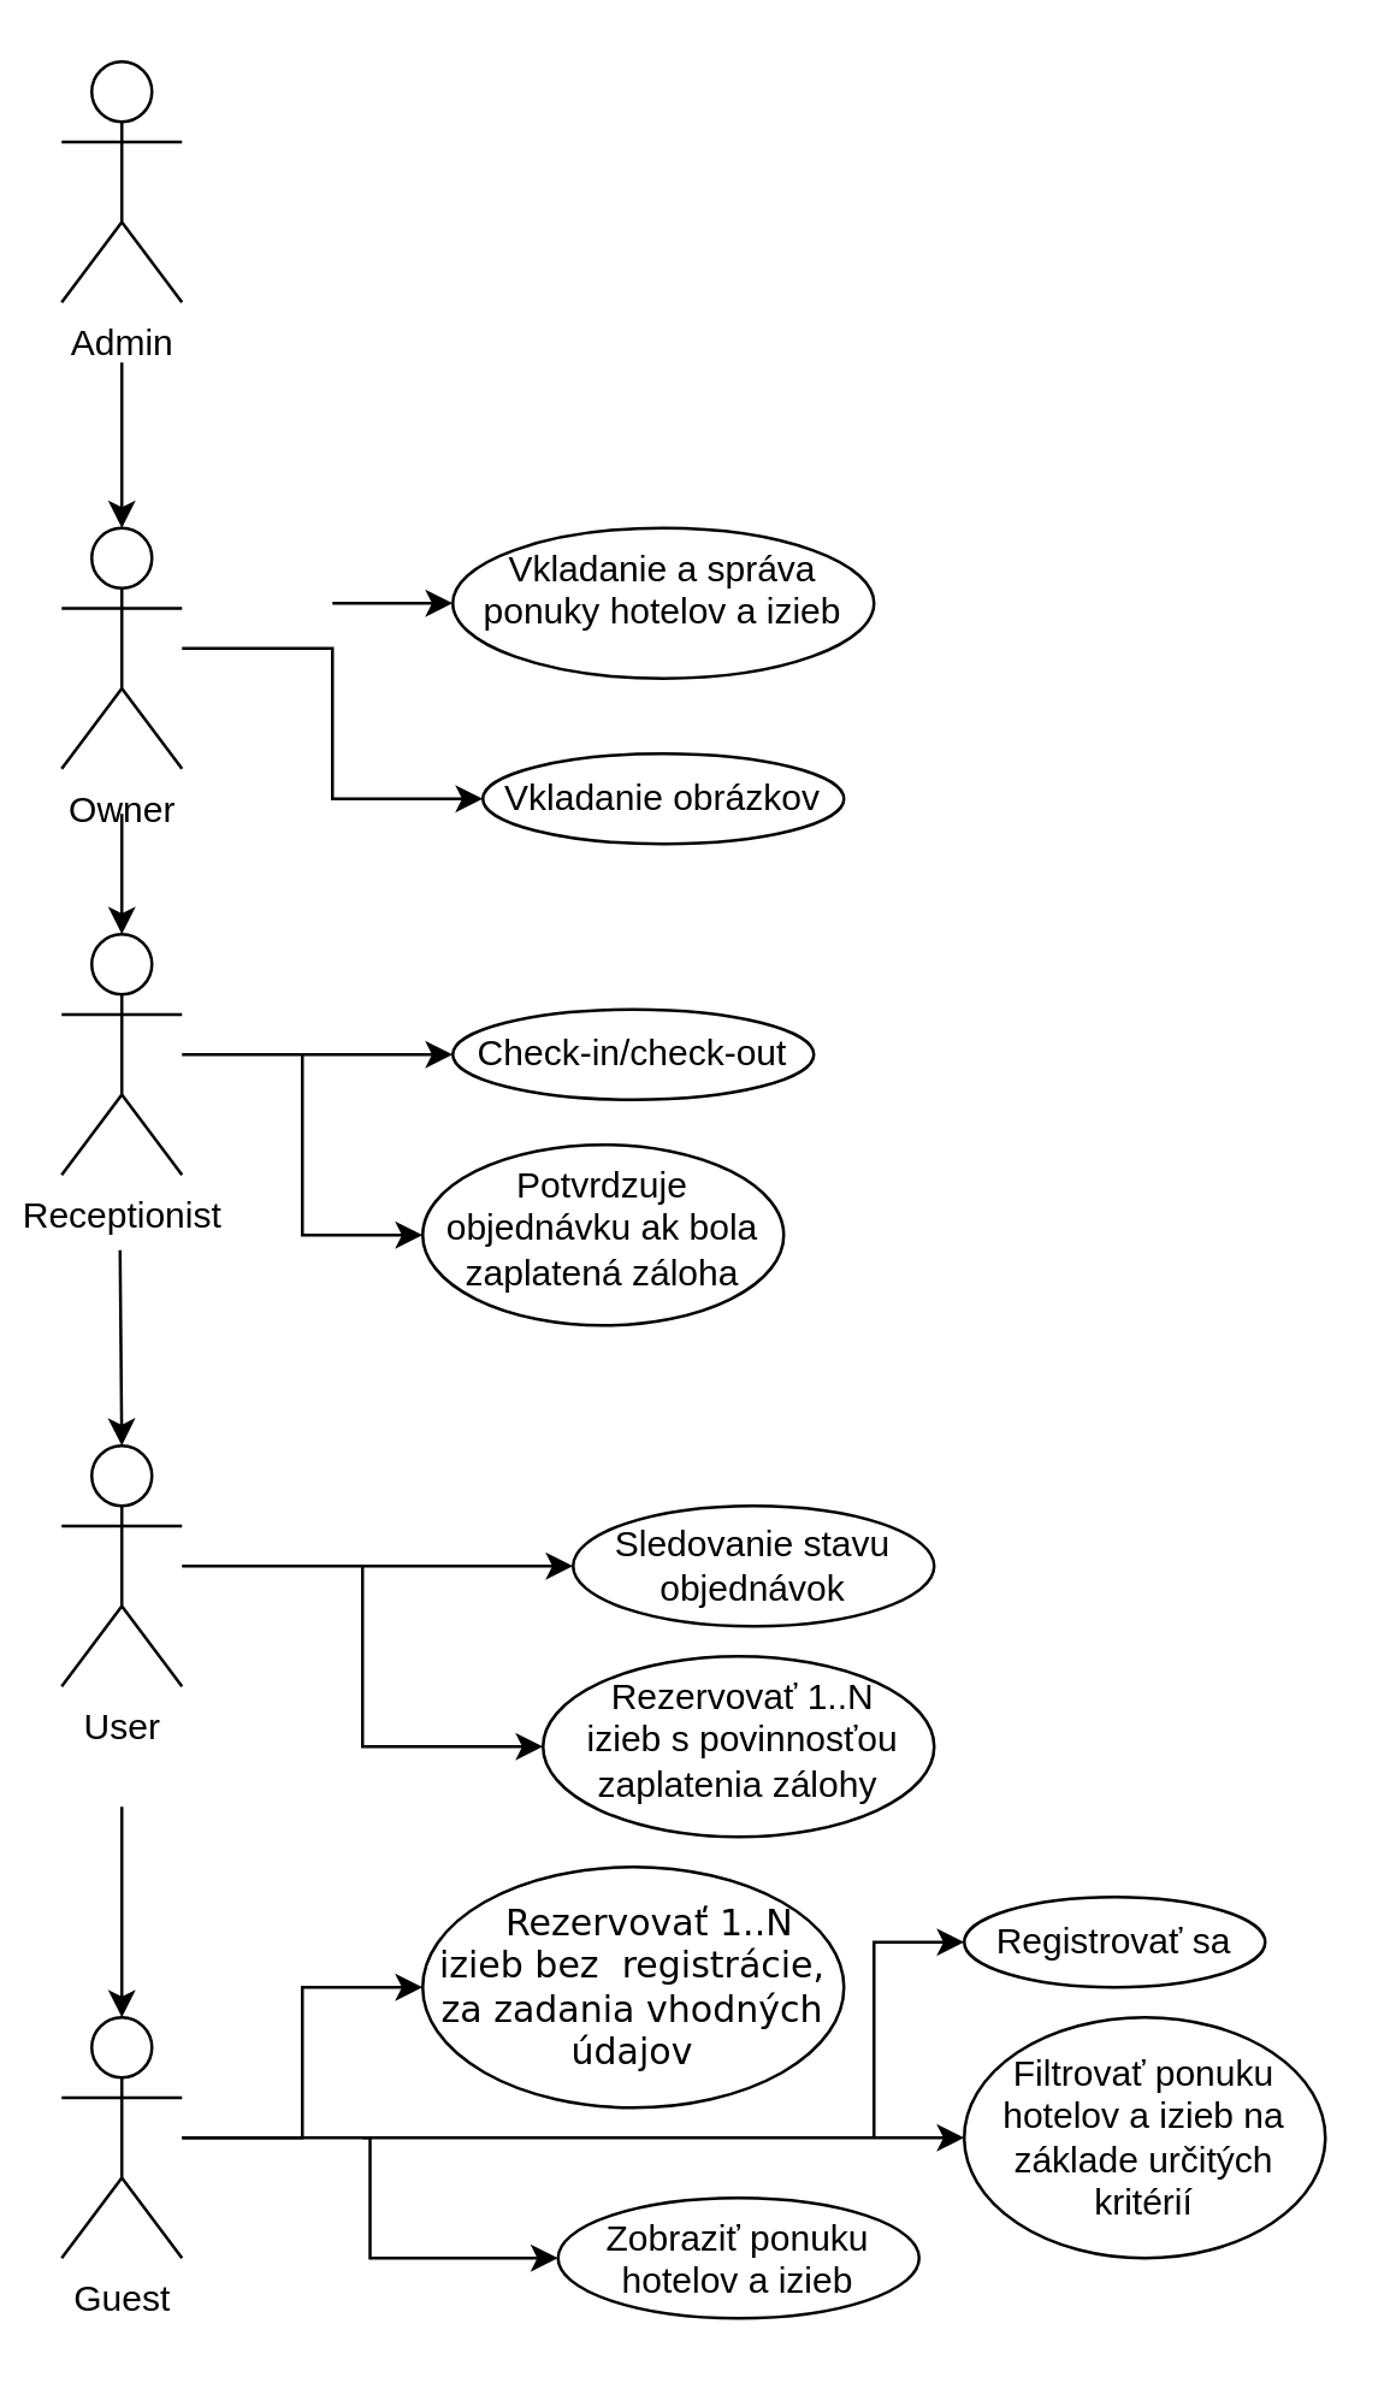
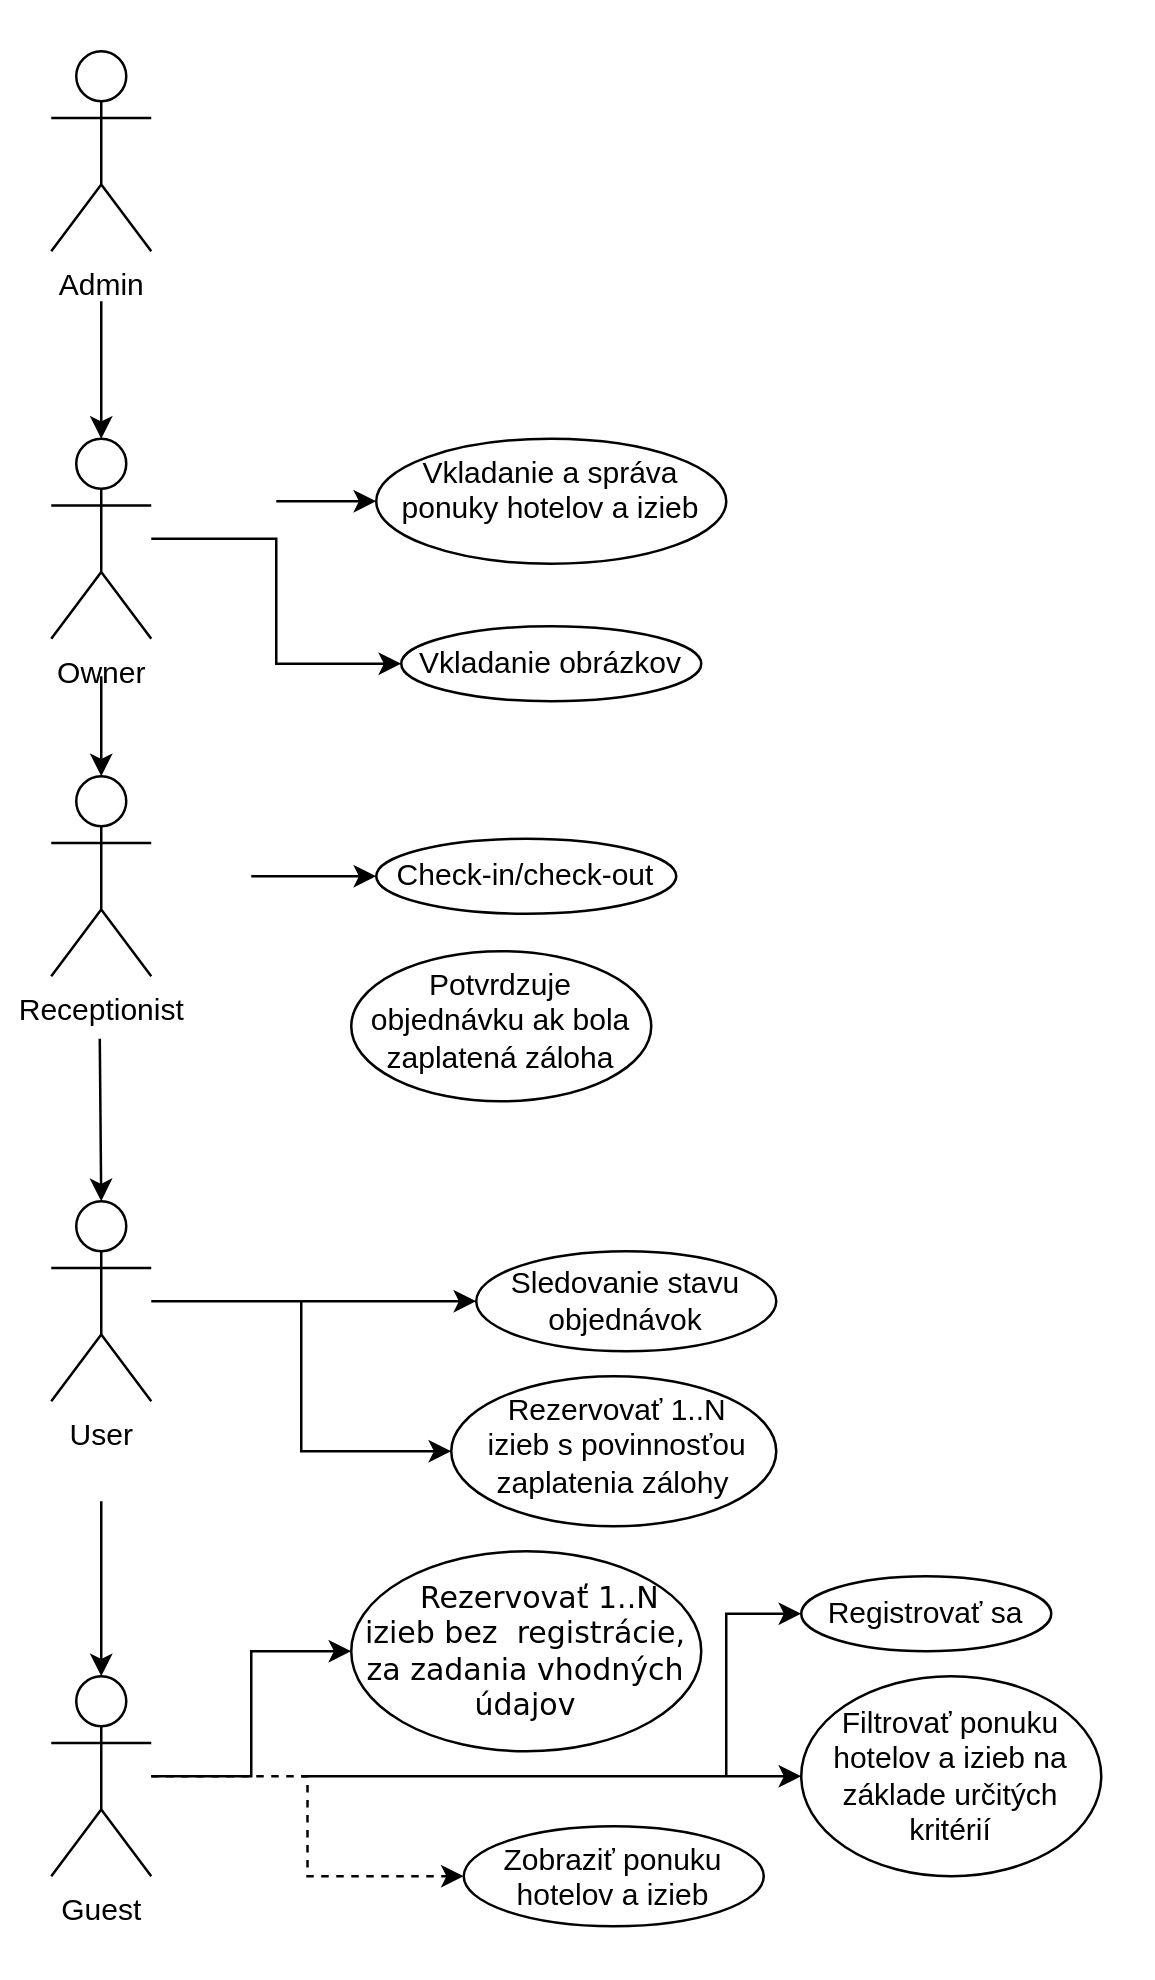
  <mxCell id="0" />
  <mxCell id="1" parent="0" />
  <mxCell id="2" value="Admin" style="shape=umlActor;verticalLabelPosition=bottom;verticalAlign=top;html=1;outlineConnect=0;" vertex="1" parent="1"><mxGeometry x="20" y="20" width="40" height="80" as="geometry" /></mxCell>
  <mxCell id="3" value="" style="edgeStyle=orthogonalEdgeStyle;rounded=0;orthogonalLoop=1;jettySize=auto;html=1;entryX=0;entryY=0.5;entryDx=0;entryDy=0;" edge="1" parent="1" source="4" target="26"><mxGeometry relative="1" as="geometry" /></mxCell>
  <mxCell id="4" value="Owner" style="shape=umlActor;verticalLabelPosition=bottom;verticalAlign=top;html=1;outlineConnect=0;" vertex="1" parent="1"><mxGeometry x="20" y="175" width="40" height="80" as="geometry" /></mxCell>
- <mxCell id="5" value="" style="edgeStyle=orthogonalEdgeStyle;rounded=0;orthogonalLoop=1;jettySize=auto;html=1;" edge="1" parent="1" source="6" target="22"><mxGeometry relative="1" as="geometry" /></mxCell>
  <mxCell id="6" value="Receptionist" style="shape=umlActor;verticalLabelPosition=bottom;verticalAlign=top;html=1;outlineConnect=0;" vertex="1" parent="1"><mxGeometry x="20" y="310" width="40" height="80" as="geometry" /></mxCell>
  <mxCell id="7" value="" style="edgeStyle=orthogonalEdgeStyle;rounded=0;orthogonalLoop=1;jettySize=auto;html=1;" edge="1" parent="1" source="8" target="15"><mxGeometry relative="1" as="geometry" /></mxCell>
  <mxCell id="8" value="User" style="shape=umlActor;verticalLabelPosition=bottom;verticalAlign=top;html=1;outlineConnect=0;" vertex="1" parent="1"><mxGeometry x="20" y="480" width="40" height="80" as="geometry" /></mxCell>
- <mxCell id="9" value="" style="edgeStyle=orthogonalEdgeStyle;rounded=0;orthogonalLoop=1;jettySize=auto;html=1;" edge="1" parent="1" source="11" target="12"><mxGeometry relative="1" as="geometry" /></mxCell>
+ <mxCell id="9" value="" style="edgeStyle=orthogonalEdgeStyle;rounded=0;orthogonalLoop=1;jettySize=auto;html=1;dashed=1;" edge="1" parent="1" source="11" target="12"><mxGeometry relative="1" as="geometry" /></mxCell>
  <mxCell id="10" value="" style="edgeStyle=orthogonalEdgeStyle;rounded=0;orthogonalLoop=1;jettySize=auto;html=1;entryX=0;entryY=0.5;entryDx=0;entryDy=0;" edge="1" parent="1" source="11" target="28"><mxGeometry relative="1" as="geometry"><mxPoint x="130" y="650" as="targetPoint" /></mxGeometry></mxCell>
  <mxCell id="11" value="Guest" style="shape=umlActor;verticalLabelPosition=bottom;verticalAlign=top;html=1;outlineConnect=0;" vertex="1" parent="1"><mxGeometry x="20" y="670" width="40" height="80" as="geometry" /></mxCell>
  <mxCell id="12" value="Zobraziť ponuku hotelov a izieb" style="ellipse;whiteSpace=wrap;html=1;verticalAlign=top;" vertex="1" parent="1"><mxGeometry x="185" y="730" width="120" height="40" as="geometry" /></mxCell>
  <mxCell id="13" value="Filtrovať ponuku hotelov a izieb na základe určitých kritérií" style="ellipse;whiteSpace=wrap;html=1;" vertex="1" parent="1"><mxGeometry x="320" y="670" width="120" height="80" as="geometry" /></mxCell>
  <mxCell id="14" value="" style="endArrow=classic;html=1;entryX=0;entryY=0.5;entryDx=0;entryDy=0;" edge="1" parent="1" target="13"><mxGeometry width="50" height="50" relative="1" as="geometry"><mxPoint x="120" y="710" as="sourcePoint" /><mxPoint x="670" y="450" as="targetPoint" /></mxGeometry></mxCell>
  <mxCell id="15" value="&amp;nbsp; Rezervovať 1..N&amp;nbsp; &amp;nbsp;izieb s povinnosťou zaplatenia zálohy" style="ellipse;whiteSpace=wrap;html=1;verticalAlign=top;" vertex="1" parent="1"><mxGeometry x="180" y="550" width="130" height="60" as="geometry" /></mxCell>
  <mxCell id="16" value="" style="endArrow=classic;html=1;" edge="1" parent="1" target="17"><mxGeometry width="50" height="50" relative="1" as="geometry"><mxPoint x="120" y="520" as="sourcePoint" /><mxPoint x="220" y="500" as="targetPoint" /></mxGeometry></mxCell>
  <mxCell id="17" value="Sledovanie stavu objednávok" style="ellipse;whiteSpace=wrap;html=1;" vertex="1" parent="1"><mxGeometry x="190" y="500" width="120" height="40" as="geometry" /></mxCell>
  <mxCell id="18" value="" style="endArrow=classic;html=1;entryX=0.5;entryY=0;entryDx=0;entryDy=0;entryPerimeter=0;" edge="1" parent="1" target="11"><mxGeometry width="50" height="50" relative="1" as="geometry"><mxPoint x="40" y="600" as="sourcePoint" /><mxPoint x="40" y="660" as="targetPoint" /></mxGeometry></mxCell>
  <mxCell id="19" value="" style="endArrow=classic;html=1;entryX=0.5;entryY=0;entryDx=0;entryDy=0;entryPerimeter=0;" edge="1" parent="1" target="8"><mxGeometry width="50" height="50" relative="1" as="geometry"><mxPoint x="39.41" y="415" as="sourcePoint" /><mxPoint x="39.41" y="475" as="targetPoint" /></mxGeometry></mxCell>
  <mxCell id="20" value="" style="endArrow=classic;html=1;entryX=0.5;entryY=0;entryDx=0;entryDy=0;entryPerimeter=0;" edge="1" parent="1" target="6"><mxGeometry width="50" height="50" relative="1" as="geometry"><mxPoint x="40" y="270" as="sourcePoint" /><mxPoint x="240" y="250" as="targetPoint" /></mxGeometry></mxCell>
  <mxCell id="21" value="" style="endArrow=classic;html=1;" edge="1" parent="1" target="4"><mxGeometry width="50" height="50" relative="1" as="geometry"><mxPoint x="40" y="120" as="sourcePoint" /><mxPoint x="130" y="160" as="targetPoint" /></mxGeometry></mxCell>
  <mxCell id="22" value="Potvrdzuje objednávku ak bola zaplatená záloha" style="ellipse;whiteSpace=wrap;html=1;verticalAlign=top;" vertex="1" parent="1"><mxGeometry x="140" y="380" width="120" height="60" as="geometry" /></mxCell>
  <mxCell id="23" value="Check-in/check-out" style="ellipse;whiteSpace=wrap;html=1;" vertex="1" parent="1"><mxGeometry x="150" y="335" width="120" height="30" as="geometry" /></mxCell>
  <mxCell id="24" value="" style="endArrow=classic;html=1;entryX=0;entryY=0.5;entryDx=0;entryDy=0;" edge="1" parent="1" target="23"><mxGeometry width="50" height="50" relative="1" as="geometry"><mxPoint x="100" y="350" as="sourcePoint" /><mxPoint x="670" y="430" as="targetPoint" /></mxGeometry></mxCell>
  <mxCell id="25" value="Vkladanie a správa ponuky hotelov a izieb" style="ellipse;whiteSpace=wrap;html=1;verticalAlign=top;" vertex="1" parent="1"><mxGeometry x="150" y="175" width="140" height="50" as="geometry" /></mxCell>
  <mxCell id="26" value="Vkladanie obrázkov" style="ellipse;whiteSpace=wrap;html=1;" vertex="1" parent="1"><mxGeometry x="160" y="250" width="120" height="30" as="geometry" /></mxCell>
  <mxCell id="27" value="" style="endArrow=classic;html=1;entryX=0;entryY=0.5;entryDx=0;entryDy=0;" edge="1" parent="1" target="25"><mxGeometry width="50" height="50" relative="1" as="geometry"><mxPoint x="110" y="200" as="sourcePoint" /><mxPoint x="670" y="550" as="targetPoint" /></mxGeometry></mxCell>
  <mxCell id="28" value="&lt;span style=&quot;font-family: &amp;#34;verdana&amp;#34; , &amp;#34;geneva&amp;#34; , &amp;#34;dejavu sans&amp;#34; , &amp;#34;arial&amp;#34; , sans-serif ; text-align: left&quot;&gt;&amp;nbsp; &amp;nbsp;Rezervovať 1..N izieb bez&amp;nbsp; registrácie, za zadania vhodných údajov&lt;/span&gt;" style="ellipse;whiteSpace=wrap;html=1;" vertex="1" parent="1"><mxGeometry x="140" y="620" width="140" height="80" as="geometry" /></mxCell>
  <mxCell id="29" value="Registrovať sa" style="ellipse;whiteSpace=wrap;html=1;" vertex="1" parent="1"><mxGeometry x="320" y="630" width="100" height="30" as="geometry" /></mxCell>
  <mxCell id="30" value="" style="endArrow=classic;html=1;entryX=0;entryY=0.5;entryDx=0;entryDy=0;rounded=0;" edge="1" parent="1" target="29"><mxGeometry width="50" height="50" relative="1" as="geometry"><mxPoint x="290" y="710" as="sourcePoint" /><mxPoint x="670" y="440" as="targetPoint" /><Array as="points"><mxPoint x="290" y="645" /></Array></mxGeometry></mxCell>
